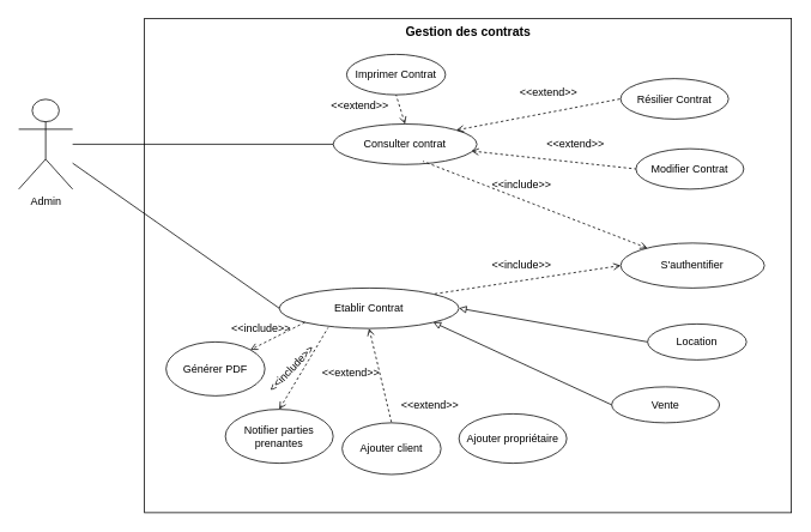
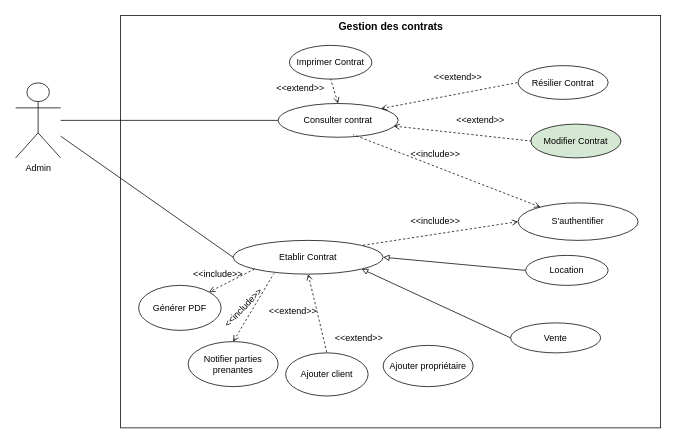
  <mxCell id="0" />
  <mxCell id="1" parent="0" />
  <mxCell id="2" value="&lt;font style=&quot;vertical-align: inherit;&quot;&gt;&lt;font style=&quot;vertical-align: inherit;&quot;&gt;Admin&lt;/font&gt;&lt;/font&gt;" style="shape=umlActor;verticalLabelPosition=bottom;verticalAlign=top;html=1;outlineConnect=0;" vertex="1" parent="1"><mxGeometry x="20" y="110" width="60" height="100" as="geometry" /></mxCell>
  <mxCell id="3" value="" style="rounded=0;whiteSpace=wrap;html=1;" vertex="1" parent="1"><mxGeometry x="160" y="20" width="720" height="550" as="geometry" /></mxCell>
  <mxCell id="4" value="&lt;font style=&quot;vertical-align: inherit; font-size: 14px;&quot;&gt;&lt;font style=&quot;vertical-align: inherit; font-size: 14px;&quot;&gt;Gestion des contrats&lt;/font&gt;&lt;/font&gt;" style="text;html=1;align=center;verticalAlign=middle;whiteSpace=wrap;rounded=0;fontStyle=1;fontSize=14;" vertex="1" parent="1"><mxGeometry x="447.5" y="20" width="145" height="30" as="geometry" /></mxCell>
  <mxCell id="5" value="&lt;font style=&quot;vertical-align: inherit;&quot;&gt;&lt;font style=&quot;vertical-align: inherit;&quot;&gt;Consulter contrat&lt;/font&gt;&lt;/font&gt;" style="ellipse;whiteSpace=wrap;html=1;" vertex="1" parent="1"><mxGeometry x="370" y="137.5" width="160" height="45" as="geometry" /></mxCell>
- <mxCell id="6" value="&lt;font style=&quot;vertical-align: inherit;&quot;&gt;&lt;font style=&quot;vertical-align: inherit;&quot;&gt;&lt;font style=&quot;vertical-align: inherit;&quot;&gt;&lt;font style=&quot;vertical-align: inherit;&quot;&gt;Modifier Contrat&lt;/font&gt;&lt;/font&gt;&lt;/font&gt;&lt;/font&gt;" style="ellipse;whiteSpace=wrap;html=1;" vertex="1" parent="1"><mxGeometry x="707" y="165" width="120" height="45" as="geometry" /></mxCell>
+ <mxCell id="6" value="&lt;font style=&quot;vertical-align: inherit;&quot;&gt;&lt;font style=&quot;vertical-align: inherit;&quot;&gt;&lt;font style=&quot;vertical-align: inherit;&quot;&gt;&lt;font style=&quot;vertical-align: inherit;&quot;&gt;Modifier Contrat&lt;/font&gt;&lt;/font&gt;&lt;/font&gt;&lt;/font&gt;" style="ellipse;whiteSpace=wrap;html=1;fillColor=#d5e8d4;" vertex="1" parent="1"><mxGeometry x="707" y="165" width="120" height="45" as="geometry" /></mxCell>
  <mxCell id="7" value="&lt;font style=&quot;vertical-align: inherit;&quot;&gt;&lt;font style=&quot;vertical-align: inherit;&quot;&gt;&lt;font style=&quot;vertical-align: inherit;&quot;&gt;&lt;font style=&quot;vertical-align: inherit;&quot;&gt;&lt;font style=&quot;vertical-align: inherit;&quot;&gt;&lt;font style=&quot;vertical-align: inherit;&quot;&gt;&lt;font style=&quot;vertical-align: inherit;&quot;&gt;&lt;font style=&quot;vertical-align: inherit;&quot;&gt;Résilier Contrat&lt;/font&gt;&lt;/font&gt;&lt;/font&gt;&lt;/font&gt;&lt;/font&gt;&lt;/font&gt;&lt;/font&gt;&lt;/font&gt;" style="ellipse;whiteSpace=wrap;html=1;" vertex="1" parent="1"><mxGeometry x="690" y="87" width="120" height="45" as="geometry" /></mxCell>
  <mxCell id="8" value="&lt;font style=&quot;vertical-align: inherit;&quot;&gt;&lt;font style=&quot;vertical-align: inherit;&quot;&gt;&lt;font style=&quot;vertical-align: inherit;&quot;&gt;&lt;font style=&quot;vertical-align: inherit;&quot;&gt;&lt;font style=&quot;vertical-align: inherit;&quot;&gt;&lt;font style=&quot;vertical-align: inherit;&quot;&gt;&lt;font style=&quot;vertical-align: inherit;&quot;&gt;&lt;font style=&quot;vertical-align: inherit;&quot;&gt;Imprimer Contrat&lt;/font&gt;&lt;/font&gt;&lt;/font&gt;&lt;/font&gt;&lt;/font&gt;&lt;/font&gt;&lt;/font&gt;&lt;/font&gt;" style="ellipse;whiteSpace=wrap;html=1;" vertex="1" parent="1"><mxGeometry x="385" y="60" width="110" height="45" as="geometry" /></mxCell>
  <mxCell id="9" value="&lt;font style=&quot;vertical-align: inherit;&quot;&gt;&lt;font style=&quot;vertical-align: inherit;&quot;&gt;&lt;font style=&quot;vertical-align: inherit;&quot;&gt;&lt;font style=&quot;vertical-align: inherit;&quot;&gt;&lt;font style=&quot;vertical-align: inherit;&quot;&gt;&lt;font style=&quot;vertical-align: inherit;&quot;&gt;&lt;font style=&quot;vertical-align: inherit;&quot;&gt;&lt;font style=&quot;vertical-align: inherit;&quot;&gt;S'authentifier&lt;/font&gt;&lt;/font&gt;&lt;/font&gt;&lt;/font&gt;&lt;/font&gt;&lt;/font&gt;&lt;/font&gt;&lt;/font&gt;" style="ellipse;whiteSpace=wrap;html=1;" vertex="1" parent="1"><mxGeometry x="690" y="270" width="160" height="50" as="geometry" /></mxCell>
  <mxCell id="10" value="&lt;font style=&quot;vertical-align: inherit;&quot;&gt;&lt;font style=&quot;vertical-align: inherit;&quot;&gt;&lt;font style=&quot;vertical-align: inherit;&quot;&gt;&lt;font style=&quot;vertical-align: inherit;&quot;&gt;&lt;font style=&quot;vertical-align: inherit;&quot;&gt;&lt;font style=&quot;vertical-align: inherit;&quot;&gt;&lt;font style=&quot;vertical-align: inherit;&quot;&gt;&lt;font style=&quot;vertical-align: inherit;&quot;&gt;Etablir Contrat&lt;/font&gt;&lt;/font&gt;&lt;/font&gt;&lt;/font&gt;&lt;/font&gt;&lt;/font&gt;&lt;/font&gt;&lt;/font&gt;" style="ellipse;whiteSpace=wrap;html=1;" vertex="1" parent="1"><mxGeometry x="310" y="320" width="200" height="45" as="geometry" /></mxCell>
  <mxCell id="11" value="&lt;font style=&quot;vertical-align: inherit;&quot;&gt;&lt;font style=&quot;vertical-align: inherit;&quot;&gt;&lt;font style=&quot;vertical-align: inherit;&quot;&gt;&lt;font style=&quot;vertical-align: inherit;&quot;&gt;&lt;font style=&quot;vertical-align: inherit;&quot;&gt;&lt;font style=&quot;vertical-align: inherit;&quot;&gt;&lt;font style=&quot;vertical-align: inherit;&quot;&gt;&lt;font style=&quot;vertical-align: inherit;&quot;&gt;Générer PDF&lt;/font&gt;&lt;/font&gt;&lt;/font&gt;&lt;/font&gt;&lt;/font&gt;&lt;/font&gt;&lt;/font&gt;&lt;/font&gt;" style="ellipse;whiteSpace=wrap;html=1;" vertex="1" parent="1"><mxGeometry x="184" y="380" width="110" height="60" as="geometry" /></mxCell>
  <mxCell id="12" value="&lt;font style=&quot;vertical-align: inherit;&quot;&gt;&lt;font style=&quot;vertical-align: inherit;&quot;&gt;&lt;font style=&quot;vertical-align: inherit;&quot;&gt;&lt;font style=&quot;vertical-align: inherit;&quot;&gt;&lt;font style=&quot;vertical-align: inherit;&quot;&gt;&lt;font style=&quot;vertical-align: inherit;&quot;&gt;&lt;font style=&quot;vertical-align: inherit;&quot;&gt;&lt;font style=&quot;vertical-align: inherit;&quot;&gt;Ajouter propriétaire&lt;/font&gt;&lt;/font&gt;&lt;/font&gt;&lt;/font&gt;&lt;/font&gt;&lt;/font&gt;&lt;/font&gt;&lt;/font&gt;" style="ellipse;whiteSpace=wrap;html=1;" vertex="1" parent="1"><mxGeometry x="510" y="460" width="120" height="55" as="geometry" /></mxCell>
  <mxCell id="13" value="&lt;font style=&quot;vertical-align: inherit;&quot;&gt;&lt;font style=&quot;vertical-align: inherit;&quot;&gt;&lt;font style=&quot;vertical-align: inherit;&quot;&gt;&lt;font style=&quot;vertical-align: inherit;&quot;&gt;&lt;font style=&quot;vertical-align: inherit;&quot;&gt;&lt;font style=&quot;vertical-align: inherit;&quot;&gt;&lt;font style=&quot;vertical-align: inherit;&quot;&gt;&lt;font style=&quot;vertical-align: inherit;&quot;&gt;Ajouter client&lt;/font&gt;&lt;/font&gt;&lt;/font&gt;&lt;/font&gt;&lt;/font&gt;&lt;/font&gt;&lt;/font&gt;&lt;/font&gt;" style="ellipse;whiteSpace=wrap;html=1;" vertex="1" parent="1"><mxGeometry x="380" y="470" width="110" height="57.5" as="geometry" /></mxCell>
  <mxCell id="14" style="rounded=0;orthogonalLoop=1;jettySize=auto;html=1;exitX=0;exitY=0.5;exitDx=0;exitDy=0;endArrow=block;endFill=0;entryX=1;entryY=0.5;entryDx=0;entryDy=0;" edge="1" parent="1" source="15" target="10"><mxGeometry relative="1" as="geometry" /></mxCell>
- <mxCell id="15" value="&lt;font style=&quot;vertical-align: inherit;&quot;&gt;&lt;font style=&quot;vertical-align: inherit;&quot;&gt;&lt;font style=&quot;vertical-align: inherit;&quot;&gt;&lt;font style=&quot;vertical-align: inherit;&quot;&gt;&lt;font style=&quot;vertical-align: inherit;&quot;&gt;&lt;font style=&quot;vertical-align: inherit;&quot;&gt;&lt;font style=&quot;vertical-align: inherit;&quot;&gt;&lt;font style=&quot;vertical-align: inherit;&quot;&gt;Location&lt;/font&gt;&lt;/font&gt;&lt;/font&gt;&lt;/font&gt;&lt;/font&gt;&lt;/font&gt;&lt;/font&gt;&lt;/font&gt;" style="ellipse;whiteSpace=wrap;html=1;" vertex="1" parent="1"><mxGeometry x="720" y="360" width="110" height="40" as="geometry" /></mxCell>
+ <mxCell id="15" value="&lt;font style=&quot;vertical-align: inherit;&quot;&gt;&lt;font style=&quot;vertical-align: inherit;&quot;&gt;&lt;font style=&quot;vertical-align: inherit;&quot;&gt;&lt;font style=&quot;vertical-align: inherit;&quot;&gt;&lt;font style=&quot;vertical-align: inherit;&quot;&gt;&lt;font style=&quot;vertical-align: inherit;&quot;&gt;&lt;font style=&quot;vertical-align: inherit;&quot;&gt;&lt;font style=&quot;vertical-align: inherit;&quot;&gt;Location&lt;/font&gt;&lt;/font&gt;&lt;/font&gt;&lt;/font&gt;&lt;/font&gt;&lt;/font&gt;&lt;/font&gt;&lt;/font&gt;" style="ellipse;whiteSpace=wrap;html=1;" vertex="1" parent="1"><mxGeometry x="700" y="340" width="110" height="40" as="geometry" /></mxCell>
  <mxCell id="16" style="rounded=0;orthogonalLoop=1;jettySize=auto;html=1;exitX=0;exitY=0.5;exitDx=0;exitDy=0;entryX=1;entryY=1;entryDx=0;entryDy=0;endArrow=block;endFill=0;" edge="1" parent="1" source="17" target="10"><mxGeometry relative="1" as="geometry" /></mxCell>
  <mxCell id="17" value="&lt;font style=&quot;vertical-align: inherit;&quot;&gt;&lt;font style=&quot;vertical-align: inherit;&quot;&gt;&lt;font style=&quot;vertical-align: inherit;&quot;&gt;&lt;font style=&quot;vertical-align: inherit;&quot;&gt;&lt;font style=&quot;vertical-align: inherit;&quot;&gt;&lt;font style=&quot;vertical-align: inherit;&quot;&gt;&lt;font style=&quot;vertical-align: inherit;&quot;&gt;&lt;font style=&quot;vertical-align: inherit;&quot;&gt;Vente&lt;/font&gt;&lt;/font&gt;&lt;/font&gt;&lt;/font&gt;&lt;/font&gt;&lt;/font&gt;&lt;/font&gt;&lt;/font&gt;" style="ellipse;whiteSpace=wrap;html=1;" vertex="1" parent="1"><mxGeometry x="680" y="430" width="120" height="40" as="geometry" /></mxCell>
  <mxCell id="18" value="&lt;font style=&quot;vertical-align: inherit;&quot;&gt;&lt;font style=&quot;vertical-align: inherit;&quot;&gt;&lt;font style=&quot;vertical-align: inherit;&quot;&gt;&lt;font style=&quot;vertical-align: inherit;&quot;&gt;&lt;font style=&quot;vertical-align: inherit;&quot;&gt;&lt;font style=&quot;vertical-align: inherit;&quot;&gt;&lt;font style=&quot;vertical-align: inherit;&quot;&gt;&lt;font style=&quot;vertical-align: inherit;&quot;&gt;Notifier parties prenantes&lt;/font&gt;&lt;/font&gt;&lt;/font&gt;&lt;/font&gt;&lt;/font&gt;&lt;/font&gt;&lt;/font&gt;&lt;/font&gt;" style="ellipse;whiteSpace=wrap;html=1;" vertex="1" parent="1"><mxGeometry x="250" y="455" width="120" height="60" as="geometry" /></mxCell>
  <mxCell id="19" value="" style="endArrow=none;html=1;rounded=0;entryX=0;entryY=0.5;entryDx=0;entryDy=0;" edge="1" parent="1" source="2" target="5"><mxGeometry width="50" height="50" relative="1" as="geometry"><mxPoint x="290" y="160" as="sourcePoint" /><mxPoint x="340" y="110" as="targetPoint" /></mxGeometry></mxCell>
  <mxCell id="20" value="" style="endArrow=none;html=1;rounded=0;entryX=0;entryY=0.5;entryDx=0;entryDy=0;" edge="1" parent="1" source="2" target="10"><mxGeometry width="50" height="50" relative="1" as="geometry"><mxPoint x="30" y="330" as="sourcePoint" /><mxPoint x="220" y="270" as="targetPoint" /></mxGeometry></mxCell>
  <mxCell id="21" value="" style="endArrow=none;html=1;rounded=0;exitX=0.5;exitY=0;exitDx=0;exitDy=0;entryX=0.5;entryY=1;entryDx=0;entryDy=0;dashed=1;startArrow=open;startFill=0;" edge="1" parent="1" source="5" target="8"><mxGeometry width="50" height="50" relative="1" as="geometry"><mxPoint x="510" y="160" as="sourcePoint" /><mxPoint x="560" y="110" as="targetPoint" /></mxGeometry></mxCell>
  <mxCell id="22" value="&amp;lt;&amp;lt;extend&amp;gt;&amp;gt;" style="text;html=1;align=center;verticalAlign=middle;whiteSpace=wrap;rounded=0;" vertex="1" parent="1"><mxGeometry x="370" y="102" width="60" height="30" as="geometry" /></mxCell>
  <mxCell id="23" value="" style="endArrow=none;html=1;rounded=0;exitX=1;exitY=0;exitDx=0;exitDy=0;entryX=0;entryY=0.5;entryDx=0;entryDy=0;dashed=1;startArrow=open;startFill=0;" edge="1" parent="1" source="5" target="7"><mxGeometry width="50" height="50" relative="1" as="geometry"><mxPoint x="500" y="149" as="sourcePoint" /><mxPoint x="546" y="113" as="targetPoint" /></mxGeometry></mxCell>
  <mxCell id="24" value="&amp;lt;&amp;lt;extend&amp;gt;&amp;gt;" style="text;html=1;align=center;verticalAlign=middle;whiteSpace=wrap;rounded=0;" vertex="1" parent="1"><mxGeometry x="580" y="87" width="60" height="30" as="geometry" /></mxCell>
  <mxCell id="25" value="" style="endArrow=none;html=1;rounded=0;exitX=0.962;exitY=0.668;exitDx=0;exitDy=0;entryX=0;entryY=0.5;entryDx=0;entryDy=0;dashed=1;startArrow=open;startFill=0;exitPerimeter=0;" edge="1" parent="1" source="5" target="6"><mxGeometry width="50" height="50" relative="1" as="geometry"><mxPoint x="500" y="154" as="sourcePoint" /><mxPoint x="700" y="120" as="targetPoint" /></mxGeometry></mxCell>
  <mxCell id="26" value="" style="endArrow=none;html=1;rounded=0;dashed=1;startArrow=open;startFill=0;" edge="1" parent="1" source="9"><mxGeometry width="50" height="50" relative="1" as="geometry"><mxPoint x="330" y="210" as="sourcePoint" /><mxPoint x="470" y="179" as="targetPoint" /></mxGeometry></mxCell>
  <mxCell id="27" value="&amp;lt;&amp;lt;extend&amp;gt;&amp;gt;" style="text;html=1;align=center;verticalAlign=middle;whiteSpace=wrap;rounded=0;" vertex="1" parent="1"><mxGeometry x="610" y="145" width="60" height="30" as="geometry" /></mxCell>
  <mxCell id="28" value="&amp;lt;&amp;lt;include&lt;span style=&quot;background-color: initial;&quot;&gt;&amp;gt;&amp;gt;&lt;/span&gt;" style="text;html=1;align=center;verticalAlign=middle;whiteSpace=wrap;rounded=0;" vertex="1" parent="1"><mxGeometry x="550" y="190" width="60" height="30" as="geometry" /></mxCell>
  <mxCell id="29" value="" style="endArrow=none;html=1;rounded=0;dashed=1;startArrow=open;startFill=0;entryX=1;entryY=0;entryDx=0;entryDy=0;exitX=0;exitY=0.5;exitDx=0;exitDy=0;" edge="1" parent="1" source="9" target="10"><mxGeometry width="50" height="50" relative="1" as="geometry"><mxPoint x="610" y="268" as="sourcePoint" /><mxPoint x="461" y="210" as="targetPoint" /></mxGeometry></mxCell>
  <mxCell id="30" value="&amp;lt;&amp;lt;include&lt;span style=&quot;background-color: initial;&quot;&gt;&amp;gt;&amp;gt;&lt;/span&gt;" style="text;html=1;align=center;verticalAlign=middle;whiteSpace=wrap;rounded=0;" vertex="1" parent="1"><mxGeometry x="550" y="280" width="60" height="30" as="geometry" /></mxCell>
  <mxCell id="31" value="" style="endArrow=open;html=1;rounded=0;dashed=1;startArrow=none;startFill=0;entryX=1;entryY=0;entryDx=0;entryDy=0;exitX=0;exitY=1;exitDx=0;exitDy=0;endFill=0;" edge="1" parent="1" source="10" target="11"><mxGeometry width="50" height="50" relative="1" as="geometry"><mxPoint x="484.5" y="393" as="sourcePoint" /><mxPoint x="315.5" y="455" as="targetPoint" /></mxGeometry></mxCell>
  <mxCell id="32" value="&amp;lt;&amp;lt;include&lt;span style=&quot;background-color: initial;&quot;&gt;&amp;gt;&amp;gt;&lt;/span&gt;" style="text;html=1;align=center;verticalAlign=middle;whiteSpace=wrap;rounded=0;" vertex="1" parent="1"><mxGeometry x="260" y="350" width="60" height="30" as="geometry" /></mxCell>
  <mxCell id="33" value="" style="endArrow=none;html=1;rounded=0;dashed=1;startArrow=open;startFill=0;entryX=0.272;entryY=0.979;entryDx=0;entryDy=0;exitX=0.5;exitY=0;exitDx=0;exitDy=0;entryPerimeter=0;" edge="1" parent="1" source="18" target="10"><mxGeometry width="50" height="50" relative="1" as="geometry"><mxPoint x="529" y="394" as="sourcePoint" /><mxPoint x="320" y="426" as="targetPoint" /></mxGeometry></mxCell>
  <mxCell id="34" value="" style="endArrow=none;html=1;rounded=0;dashed=1;startArrow=open;startFill=0;entryX=0.5;entryY=0;entryDx=0;entryDy=0;exitX=0.5;exitY=1;exitDx=0;exitDy=0;" edge="1" parent="1" source="10" target="13"><mxGeometry width="50" height="50" relative="1" as="geometry"><mxPoint x="599" y="408" as="sourcePoint" /><mxPoint x="390" y="440" as="targetPoint" /></mxGeometry></mxCell>
  <mxCell id="35" value="&amp;lt;&amp;lt;include&lt;span style=&quot;background-color: initial;&quot;&gt;&amp;gt;&amp;gt;&lt;/span&gt;" style="text;html=1;align=center;verticalAlign=middle;whiteSpace=wrap;rounded=0;rotation=-46;" vertex="1" parent="1"><mxGeometry x="294" y="395" width="60" height="30" as="geometry" /></mxCell>
  <mxCell id="36" value="&amp;lt;&amp;lt;extend&amp;gt;&amp;gt;" style="text;html=1;align=center;verticalAlign=middle;whiteSpace=wrap;rounded=0;" vertex="1" parent="1"><mxGeometry x="360" y="400" width="60" height="30" as="geometry" /></mxCell>
  <mxCell id="37" value="&amp;lt;&amp;lt;extend&amp;gt;&amp;gt;" style="text;html=1;align=center;verticalAlign=middle;whiteSpace=wrap;rounded=0;" vertex="1" parent="1"><mxGeometry x="447.5" y="435" width="60" height="30" as="geometry" /></mxCell>
